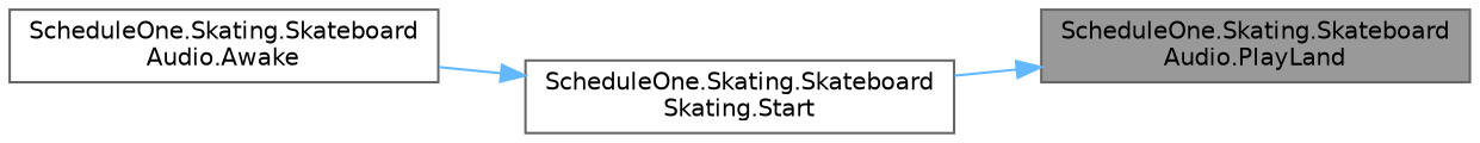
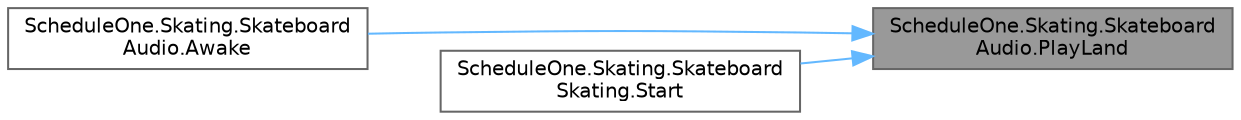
  digraph {
    rankdir=RL
    node [color=grey40 fillcolor=white fontname=Helvetica fontsize=10 shape=box style=filled]
    edge [color=steelblue1 dir=back fontname=Helvetica fontsize=10 labelfontname=Helvetica labelfontsize=10 style=solid]
    n1 [color=gray40 fillcolor=grey60 fontcolor=black height=0.2 label="ScheduleOne.Skating.Skateboard\lAudio.PlayLand" width=0.4]
    n2 [height=0.2 label="ScheduleOne.Skating.Skateboard\lAudio.Awake" width=0.4]
    n3 [height=0.2 label="ScheduleOne.Skating.Skateboard\lSkating.Start" width=0.4]
-   n3 -> n2
+   n1 -> n2
    n1 -> n3
  }
